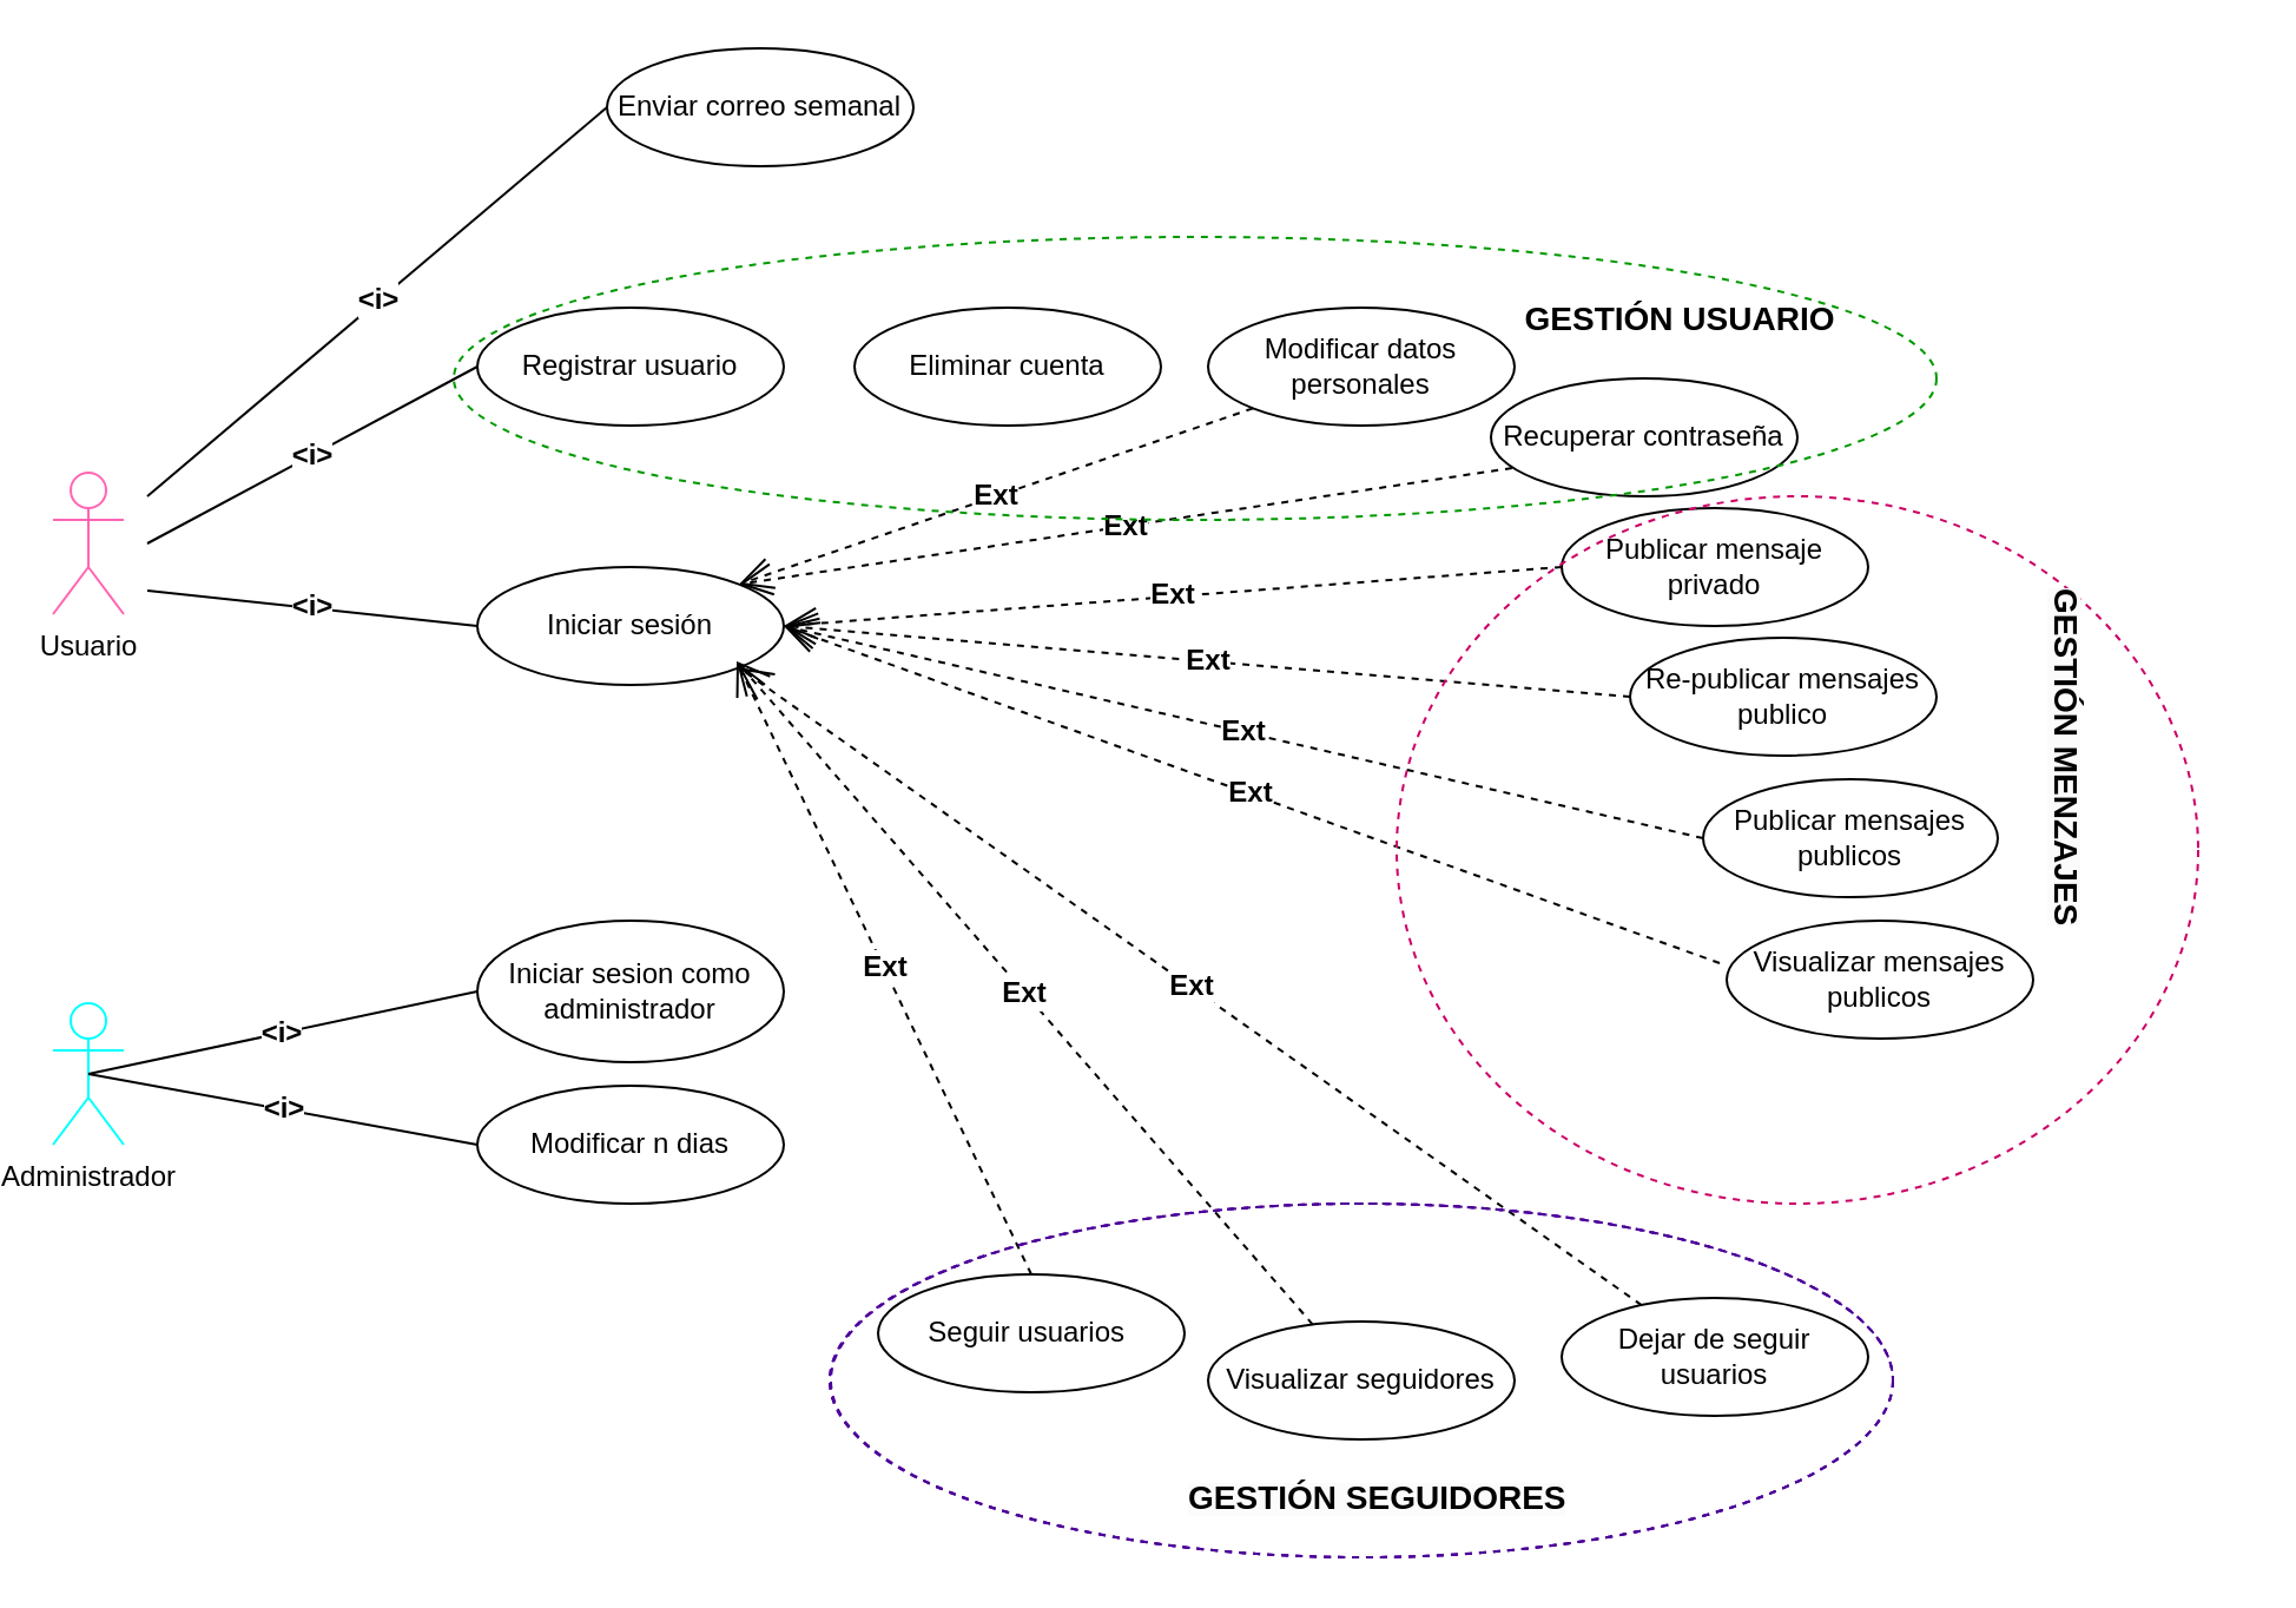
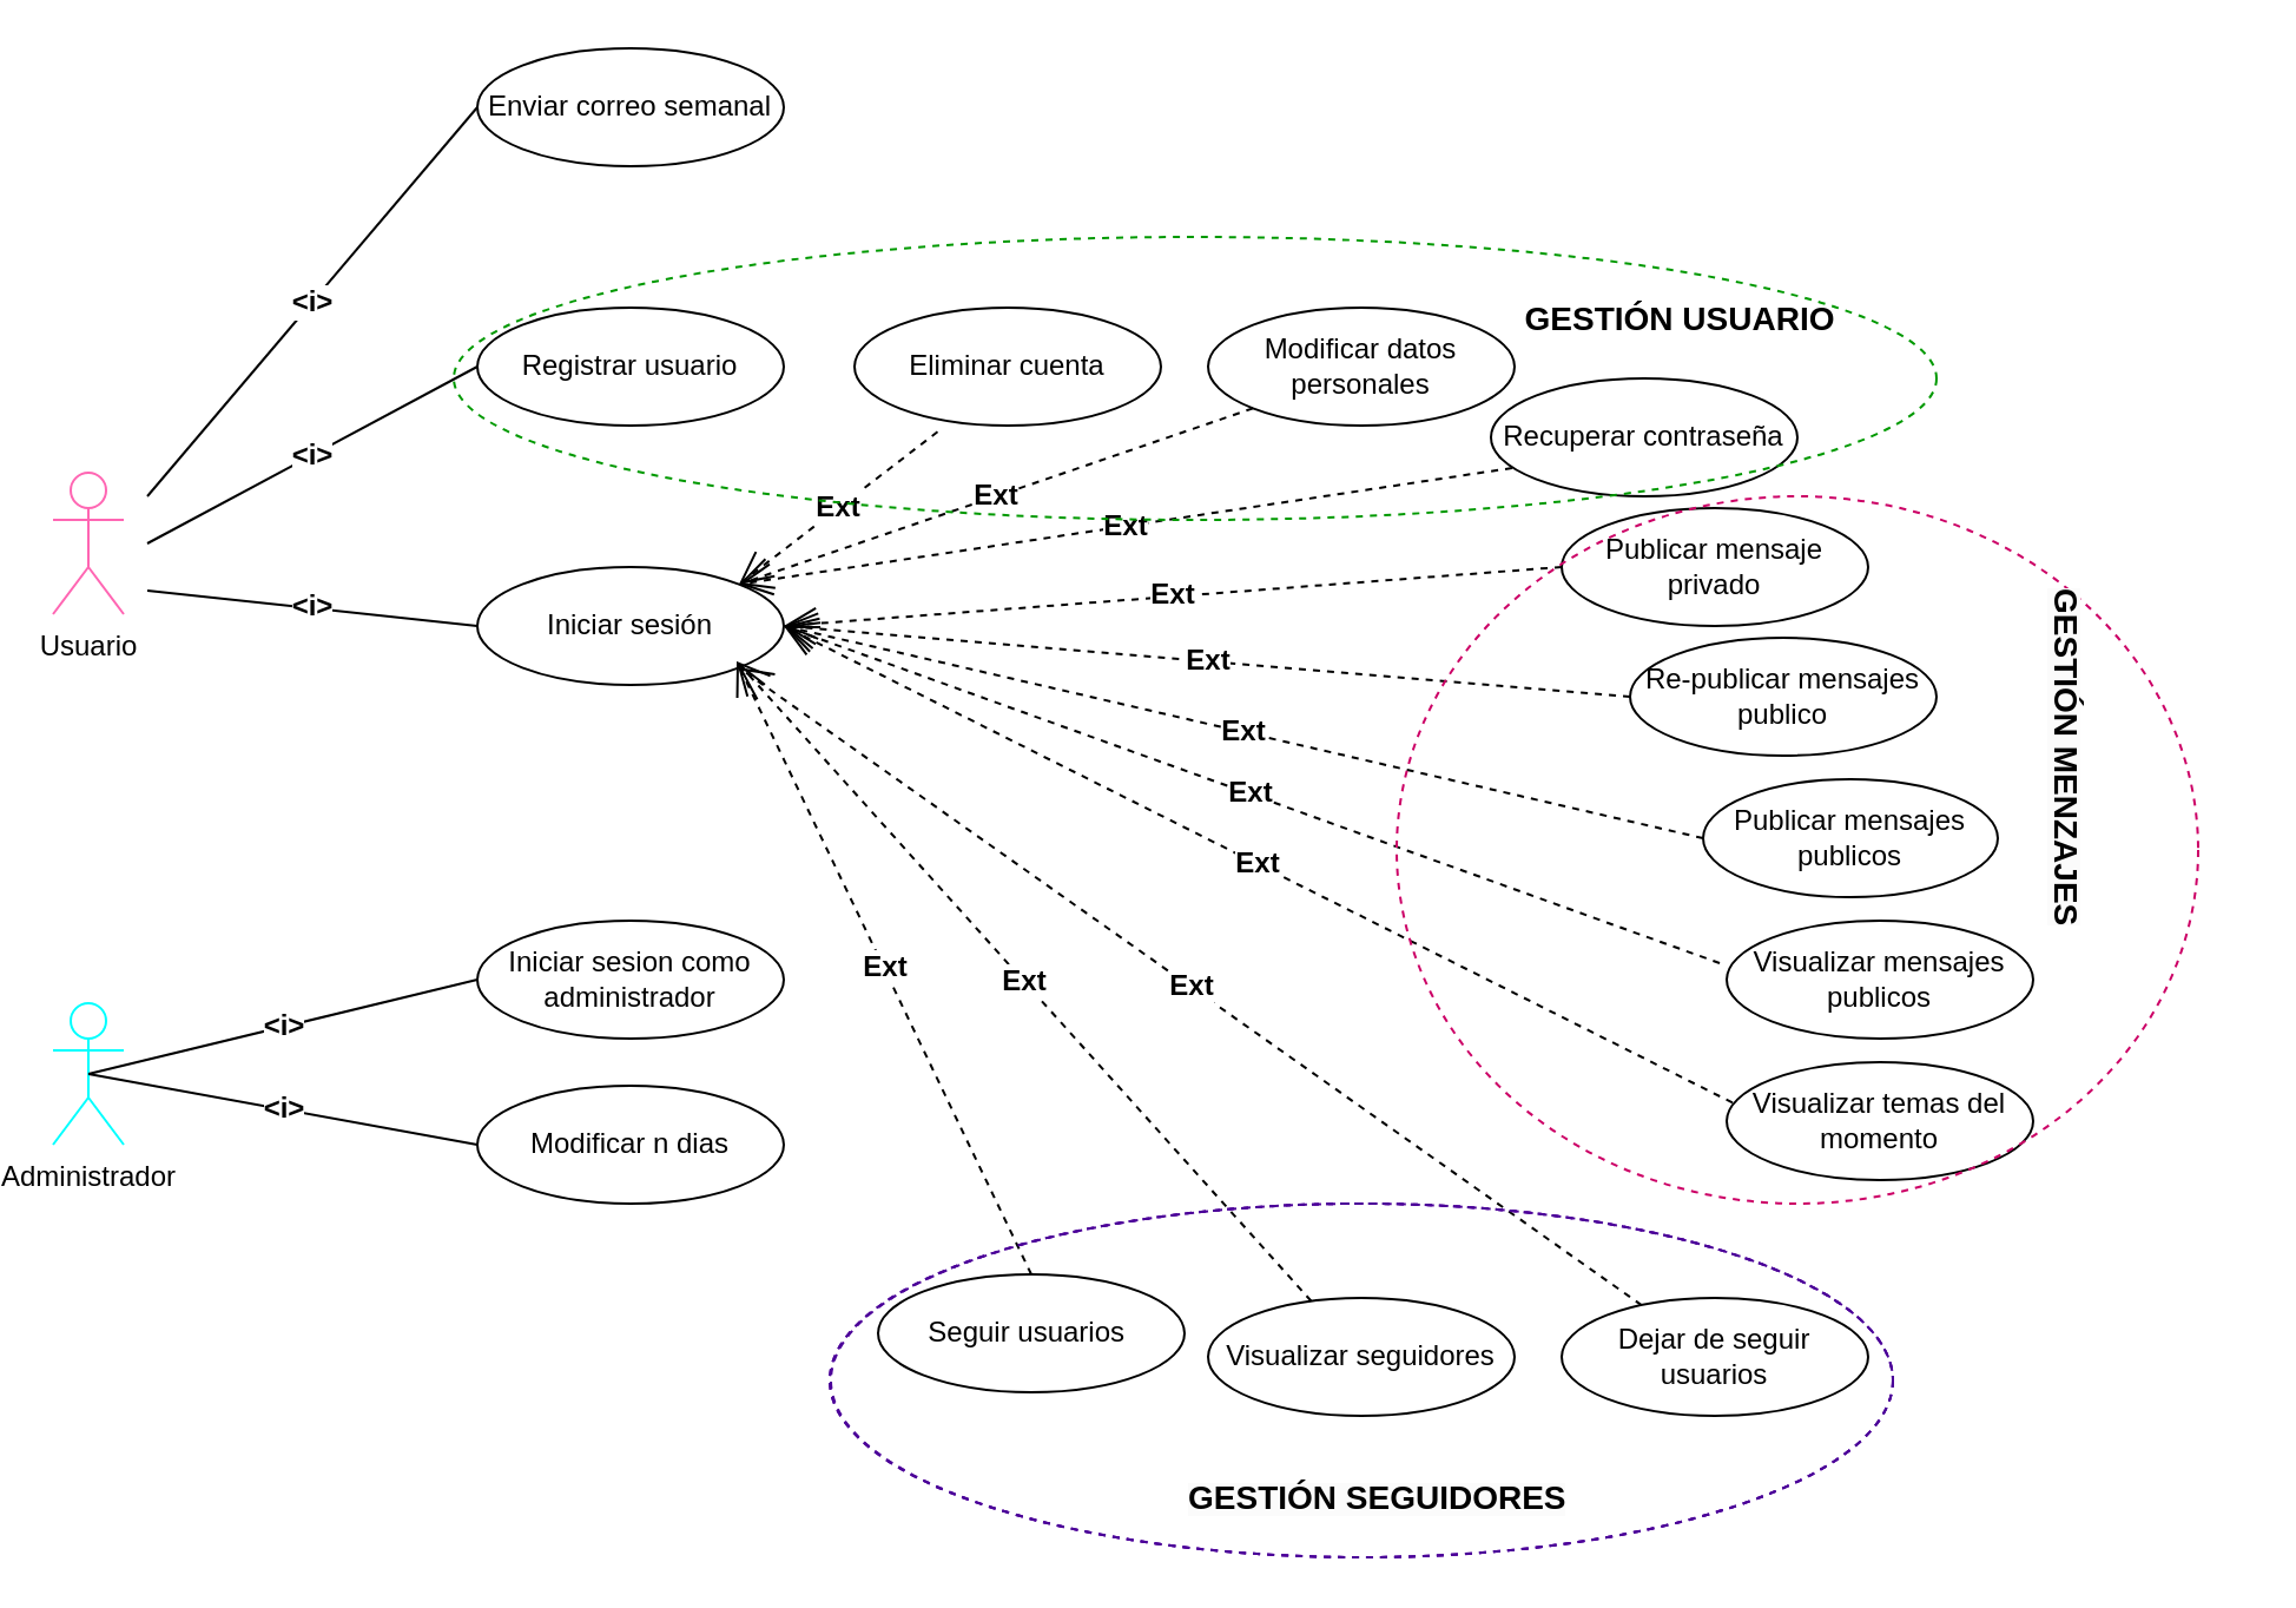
  <mxCell id="0" />
  <mxCell id="1" parent="0" />
  <mxCell id="2" value="Administrador" style="shape=umlActor;verticalLabelPosition=bottom;verticalAlign=top;html=1;outlineConnect=0;strokeColor=#00FFFF;" vertex="1" parent="1"><mxGeometry x="20" y="425" width="30" height="60" as="geometry" /></mxCell>
  <mxCell id="3" value="Iniciar sesión" style="ellipse;whiteSpace=wrap;html=1;" vertex="1" parent="1"><mxGeometry x="200" y="240" width="130" height="50" as="geometry" /></mxCell>
  <mxCell id="4" value="Recuperar contraseña" style="ellipse;whiteSpace=wrap;html=1;" vertex="1" parent="1"><mxGeometry x="630" y="160" width="130" height="50" as="geometry" /></mxCell>
  <mxCell id="5" value="Modificar datos personales" style="ellipse;whiteSpace=wrap;html=1;" vertex="1" parent="1"><mxGeometry x="510" width="130" height="50" as="geometry" y="130" /></mxCell>
  <mxCell id="6" value="Seguir usuarios&amp;nbsp;" style="ellipse;whiteSpace=wrap;html=1;" vertex="1" parent="1"><mxGeometry x="370" y="540" width="130" height="50" as="geometry" /></mxCell>
  <mxCell id="7" value="Eliminar cuenta" style="ellipse;whiteSpace=wrap;html=1;" vertex="1" parent="1"><mxGeometry x="360" width="130" height="50" as="geometry" y="130" /></mxCell>
  <mxCell id="8" value="Visualizar mensajes publicos" style="ellipse;whiteSpace=wrap;html=1;" vertex="1" parent="1"><mxGeometry x="730" y="390" width="130" height="50" as="geometry" /></mxCell>
  <mxCell id="9" value="Publicar mensajes publicos" style="ellipse;whiteSpace=wrap;html=1;" vertex="1" parent="1"><mxGeometry x="720" y="330" width="125" height="50" as="geometry" /></mxCell>
  <mxCell id="10" value="Dejar de seguir usuarios" style="ellipse;whiteSpace=wrap;html=1;" vertex="1" parent="1"><mxGeometry x="660" y="550" width="130" height="50" as="geometry" /></mxCell>
  <mxCell id="11" value="Publicar mensaje privado" style="ellipse;whiteSpace=wrap;html=1;" vertex="1" parent="1"><mxGeometry x="660" y="215" width="130" height="50" as="geometry" /></mxCell>
+ <mxCell id="12" value="Visualizar temas del momento" style="ellipse;whiteSpace=wrap;html=1;" vertex="1" parent="1"><mxGeometry x="730" y="450" width="130" height="50" as="geometry" /></mxCell>
  <mxCell id="13" value="Modificar n dias" style="ellipse;whiteSpace=wrap;html=1;" vertex="1" parent="1"><mxGeometry x="200" y="460" width="130" height="50" as="geometry" /></mxCell>
- <mxCell id="14" value="Iniciar sesion como administrador" style="ellipse;whiteSpace=wrap;html=1;" vertex="1" parent="1"><mxGeometry x="200" y="390" width="130" height="60" as="geometry" /></mxCell>
+ <mxCell id="14" value="Iniciar sesion como administrador" style="ellipse;whiteSpace=wrap;html=1;" vertex="1" parent="1"><mxGeometry x="200" y="390" width="130" height="50" as="geometry" /></mxCell>
  <mxCell id="15" value="Re-publicar mensajes publico" style="ellipse;whiteSpace=wrap;html=1;" vertex="1" parent="1"><mxGeometry x="689" y="270" width="130" height="50" as="geometry" /></mxCell>
- <mxCell id="16" value="Visualizar seguidores" style="ellipse;whiteSpace=wrap;html=1;" vertex="1" parent="1"><mxGeometry x="510" y="560" width="130" height="50" as="geometry" /></mxCell>
- <mxCell id="17" value="Enviar correo semanal" style="ellipse;whiteSpace=wrap;html=1;" vertex="1" parent="1"><mxGeometry x="255" y="20" width="130" height="50" as="geometry" /></mxCell>
+ <mxCell id="16" value="Visualizar seguidores" style="ellipse;whiteSpace=wrap;html=1;" vertex="1" parent="1"><mxGeometry x="510" y="550" width="130" height="50" as="geometry" /></mxCell>
+ <mxCell id="17" value="Enviar correo semanal" style="ellipse;whiteSpace=wrap;html=1;" vertex="1" parent="1"><mxGeometry x="200" y="20" width="130" height="50" as="geometry" /></mxCell>
  <mxCell id="18" value="&lt;b&gt;&lt;font style=&quot;font-size: 12px;&quot;&gt;Ext&lt;/font&gt;&lt;/b&gt;" style="endArrow=open;endSize=12;dashed=1;html=1;rounded=0;exitX=0.069;exitY=0.76;exitDx=0;exitDy=0;exitPerimeter=0;entryX=1;entryY=0;entryDx=0;entryDy=0;" edge="1" parent="1" source="4" target="3"><mxGeometry width="160" relative="1" as="geometry"><mxPoint x="850" y="220" as="sourcePoint" /><mxPoint x="830" y="310" as="targetPoint" /><Array as="points" /></mxGeometry></mxCell>
  <mxCell id="19" value="&lt;b&gt;&lt;font style=&quot;font-size: 12px;&quot;&gt;Ext&lt;/font&gt;&lt;/b&gt;" style="endArrow=open;endSize=12;dashed=1;html=1;rounded=0;entryX=1;entryY=0;entryDx=0;entryDy=0;exitX=0;exitY=1;exitDx=0;exitDy=0;" edge="1" parent="1" source="5" target="3"><mxGeometry width="160" relative="1" as="geometry"><mxPoint x="760" y="160" as="sourcePoint" /><mxPoint x="686" y="150" as="targetPoint" /></mxGeometry></mxCell>
+ <mxCell id="20" value="&lt;b&gt;&lt;font style=&quot;font-size: 12px;&quot;&gt;Ext&lt;br&gt;&lt;/font&gt;&lt;/b&gt;" style="endArrow=open;endSize=12;dashed=1;html=1;rounded=0;exitX=0.271;exitY=1.053;exitDx=0;exitDy=0;exitPerimeter=0;entryX=1;entryY=0;entryDx=0;entryDy=0;" edge="1" parent="1" source="7" target="3"><mxGeometry width="160" relative="1" as="geometry"><mxPoint x="602.63" y="204.65" as="sourcePoint" /><mxPoint x="270" y="240" as="targetPoint" /></mxGeometry></mxCell>
  <mxCell id="21" value="&lt;b&gt;&lt;font style=&quot;font-size: 12px;&quot;&gt;Ext&lt;/font&gt;&lt;/b&gt;" style="endArrow=open;endSize=12;dashed=1;html=1;rounded=0;exitX=0.5;exitY=0;exitDx=0;exitDy=0;" edge="1" parent="1" source="6"><mxGeometry width="160" relative="1" as="geometry"><mxPoint x="550" y="510" as="sourcePoint" /><mxPoint x="310" y="280" as="targetPoint" /></mxGeometry></mxCell>
  <mxCell id="22" value="&lt;b&gt;&lt;font style=&quot;font-size: 12px;&quot;&gt;Ext&lt;/font&gt;&lt;/b&gt;" style="endArrow=open;endSize=12;dashed=1;html=1;rounded=0;" edge="1" parent="1" source="16"><mxGeometry width="160" relative="1" as="geometry"><mxPoint x="550" y="500" as="sourcePoint" /><mxPoint x="310" y="280" as="targetPoint" /></mxGeometry></mxCell>
  <mxCell id="23" value="&lt;b&gt;&lt;font style=&quot;font-size: 12px;&quot;&gt;&amp;lt;i&amp;gt;&lt;/font&gt;&lt;/b&gt;" style="endArrow=none;html=1;rounded=0;entryX=0;entryY=0.5;entryDx=0;entryDy=0;" edge="1" parent="1" target="17"><mxGeometry width="50" height="50" relative="1" as="geometry"><mxPoint x="60" y="210" as="sourcePoint" /><mxPoint x="190" y="570" as="targetPoint" /></mxGeometry></mxCell>
  <mxCell id="24" value="&lt;b&gt;&lt;font style=&quot;font-size: 12px;&quot;&gt;Ext&lt;/font&gt;&lt;/b&gt;" style="endArrow=open;endSize=12;dashed=1;html=1;rounded=0;entryX=1;entryY=1;entryDx=0;entryDy=0;" edge="1" parent="1" source="10" target="3"><mxGeometry width="160" relative="1" as="geometry"><mxPoint x="630" y="480" as="sourcePoint" /><mxPoint x="300" y="290" as="targetPoint" /></mxGeometry></mxCell>
  <mxCell id="25" value="Usuario" style="shape=umlActor;verticalLabelPosition=bottom;verticalAlign=top;html=1;outlineConnect=0;strokeColor=#FF66B3;" vertex="1" parent="1"><mxGeometry x="20" y="200" width="30" height="60" as="geometry" /></mxCell>
  <mxCell id="26" value="Registrar usuario" style="ellipse;whiteSpace=wrap;html=1;" vertex="1" parent="1"><mxGeometry x="200" width="130" height="50" as="geometry" y="130" /></mxCell>
  <mxCell id="27" value="&lt;b&gt;&lt;font style=&quot;font-size: 12px;&quot;&gt;&amp;lt;i&amp;gt;&lt;/font&gt;&lt;/b&gt;" style="endArrow=none;html=1;rounded=0;entryX=0;entryY=0.5;entryDx=0;entryDy=0;" edge="1" parent="1" target="26"><mxGeometry width="50" height="50" relative="1" as="geometry"><mxPoint x="60" y="230" as="sourcePoint" /><mxPoint x="159.94" y="295" as="targetPoint" /></mxGeometry></mxCell>
  <mxCell id="28" style="edgeStyle=orthogonalEdgeStyle;rounded=0;orthogonalLoop=1;jettySize=auto;html=1;exitX=0.5;exitY=1;exitDx=0;exitDy=0;" edge="1" parent="1" source="17" target="17"><mxGeometry relative="1" as="geometry" /></mxCell>
+ <mxCell id="29" value="&lt;b&gt;&lt;font style=&quot;font-size: 12px;&quot;&gt;Ext&lt;/font&gt;&lt;/b&gt;" style="endArrow=open;endSize=12;dashed=1;html=1;rounded=0;exitX=0.019;exitY=0.344;exitDx=0;exitDy=0;exitPerimeter=0;entryX=1;entryY=0.5;entryDx=0;entryDy=0;" edge="1" parent="1" source="12" target="3"><mxGeometry width="160" relative="1" as="geometry"><mxPoint x="659" y="410" as="sourcePoint" /><mxPoint y="270" as="targetPoint" x="340" /></mxGeometry></mxCell>
  <mxCell id="30" value="&lt;b&gt;&lt;font style=&quot;font-size: 12px;&quot;&gt;&amp;lt;i&amp;gt;&lt;/font&gt;&lt;/b&gt;" style="endArrow=none;html=1;rounded=0;exitX=0.5;exitY=0.5;exitDx=0;exitDy=0;exitPerimeter=0;entryX=0;entryY=0.5;entryDx=0;entryDy=0;" edge="1" parent="1" source="2" target="14"><mxGeometry width="50" height="50" relative="1" as="geometry"><mxPoint x="50" y="375.5" as="sourcePoint" /><mxPoint x="200" y="374.5" as="targetPoint" /></mxGeometry></mxCell>
  <mxCell id="31" value="&lt;b&gt;&lt;font style=&quot;font-size: 12px;&quot;&gt;Ext&lt;/font&gt;&lt;/b&gt;" style="endArrow=open;endSize=12;dashed=1;html=1;rounded=0;entryX=1;entryY=0.5;entryDx=0;entryDy=0;exitX=0;exitY=0.5;exitDx=0;exitDy=0;" edge="1" parent="1" source="11" target="3"><mxGeometry width="160" relative="1" as="geometry"><mxPoint x="620" y="250" as="sourcePoint" /><mxPoint x="550" y="220" as="targetPoint" /></mxGeometry></mxCell>
  <mxCell id="32" value="&lt;b&gt;&lt;font style=&quot;font-size: 12px;&quot;&gt;&amp;lt;i&amp;gt;&lt;/font&gt;&lt;/b&gt;" style="endArrow=none;html=1;rounded=0;exitX=0.5;exitY=0.5;exitDx=0;exitDy=0;exitPerimeter=0;entryX=0;entryY=0.5;entryDx=0;entryDy=0;" edge="1" parent="1" source="2" target="13"><mxGeometry width="50" height="50" relative="1" as="geometry"><mxPoint x="45" y="385" as="sourcePoint" /><mxPoint x="210" y="385" as="targetPoint" /></mxGeometry></mxCell>
  <mxCell id="33" value="&lt;b&gt;&lt;font style=&quot;font-size: 12px;&quot;&gt;&amp;lt;i&amp;gt;&lt;/font&gt;&lt;/b&gt;" style="endArrow=none;html=1;rounded=0;entryX=0;entryY=0.5;entryDx=0;entryDy=0;" edge="1" parent="1" target="3"><mxGeometry width="50" height="50" relative="1" as="geometry"><mxPoint x="60" y="250" as="sourcePoint" /><mxPoint x="210" y="165" as="targetPoint" /></mxGeometry></mxCell>
  <mxCell id="34" value="&lt;b&gt;&lt;font style=&quot;font-size: 12px;&quot;&gt;Ext&lt;/font&gt;&lt;/b&gt;" style="endArrow=open;endSize=12;dashed=1;html=1;rounded=0;exitX=-0.023;exitY=0.36;exitDx=0;exitDy=0;exitPerimeter=0;entryX=1;entryY=0.5;entryDx=0;entryDy=0;" edge="1" parent="1" source="8" target="3"><mxGeometry width="160" relative="1" as="geometry"><mxPoint x="774" y="462" as="sourcePoint" /><mxPoint x="370" y="270" as="targetPoint" /></mxGeometry></mxCell>
  <mxCell id="35" value="&lt;b&gt;&lt;font style=&quot;font-size: 12px;&quot;&gt;Ext&lt;/font&gt;&lt;/b&gt;" style="endArrow=open;endSize=12;dashed=1;html=1;rounded=0;exitX=0;exitY=0.5;exitDx=0;exitDy=0;entryX=1;entryY=0.5;entryDx=0;entryDy=0;" edge="1" parent="1" source="9" target="3"><mxGeometry width="160" relative="1" as="geometry"><mxPoint x="737" y="418" as="sourcePoint" /><mxPoint y="275" as="targetPoint" x="340" /></mxGeometry></mxCell>
  <mxCell id="36" value="&lt;b&gt;&lt;font style=&quot;font-size: 12px;&quot;&gt;Ext&lt;/font&gt;&lt;/b&gt;" style="endArrow=open;endSize=12;dashed=1;html=1;rounded=0;exitX=0;exitY=0.5;exitDx=0;exitDy=0;" edge="1" parent="1" source="15"><mxGeometry width="160" relative="1" as="geometry"><mxPoint x="730" y="365" as="sourcePoint" /><mxPoint x="330" y="265" as="targetPoint" /></mxGeometry></mxCell>
  <mxCell id="37" value="" style="ellipse;whiteSpace=wrap;html=1;align=center;dashed=1;fillColor=none;strokeColor=#CC0066;" vertex="1" parent="1"><mxGeometry x="590" y="210" width="340" height="300" as="geometry" /></mxCell>
  <mxCell id="38" value="" style="ellipse;whiteSpace=wrap;html=1;align=center;dashed=1;fillColor=none;strokeColor=#4C0099;" vertex="1" parent="1"><mxGeometry x="349.5" y="510" width="451" height="150" as="geometry" /></mxCell>
  <mxCell id="39" value="" style="ellipse;whiteSpace=wrap;html=1;align=center;dashed=1;fillColor=none;strokeColor=#009900;" vertex="1" parent="1"><mxGeometry x="190" y="100" width="629" height="120" as="geometry" /></mxCell>
  <mxCell id="40" value="&lt;b&gt;&lt;font style=&quot;font-size: 14px;&quot;&gt;GESTIÓN USUARIO&lt;/font&gt;&lt;/b&gt;" style="text;html=1;align=center;verticalAlign=middle;resizable=0;points=[];autosize=1;strokeColor=none;fillColor=none;" vertex="1" parent="1"><mxGeometry x="635" y="120" width="150" height="30" as="geometry" /></mxCell>
  <mxCell id="41" value="&lt;b style=&quot;border-color: var(--border-color); color: rgb(0, 0, 0); font-family: Helvetica; font-size: 12px; font-style: normal; font-variant-ligatures: normal; font-variant-caps: normal; letter-spacing: normal; orphans: 2; text-align: center; text-indent: 0px; text-transform: none; widows: 2; word-spacing: 0px; -webkit-text-stroke-width: 0px; background-color: rgb(251, 251, 251); text-decoration-thickness: initial; text-decoration-style: initial; text-decoration-color: initial;&quot;&gt;&lt;font style=&quot;border-color: var(--border-color); font-size: 14px;&quot;&gt;GESTIÓN MENZAJES&lt;/font&gt;&lt;/b&gt;" style="text;whiteSpace=wrap;html=1;rotation=90;" vertex="1" parent="1"><mxGeometry x="790" y="307.5" width="160" height="40" as="geometry" /></mxCell>
  <mxCell id="42" value="&lt;b style=&quot;border-color: var(--border-color); color: rgb(0, 0, 0); font-family: Helvetica; font-size: 12px; font-style: normal; font-variant-ligatures: normal; font-variant-caps: normal; letter-spacing: normal; orphans: 2; text-align: center; text-indent: 0px; text-transform: none; widows: 2; word-spacing: 0px; -webkit-text-stroke-width: 0px; background-color: rgb(251, 251, 251); text-decoration-thickness: initial; text-decoration-style: initial; text-decoration-color: initial;&quot;&gt;&lt;font style=&quot;border-color: var(--border-color); font-size: 14px;&quot;&gt;GESTIÓN SEGUIDORES&lt;/font&gt;&lt;/b&gt;" style="text;whiteSpace=wrap;html=1;" vertex="1" parent="1"><mxGeometry x="500" y="620" width="190" height="40" as="geometry" /></mxCell>
  <mxCell id="43" value="" style="ellipse;whiteSpace=wrap;html=1;align=center;dashed=1;fillColor=none;strokeColor=#4C0099;" vertex="1" parent="1"><mxGeometry x="349.5" y="510" width="451" height="150" as="geometry" /></mxCell>
  <mxCell id="44" value="" style="ellipse;whiteSpace=wrap;html=1;align=center;dashed=1;fillColor=none;strokeColor=#4C0099;" vertex="1" parent="1"><mxGeometry x="350" y="510" width="450.5" height="150" as="geometry" /></mxCell>
